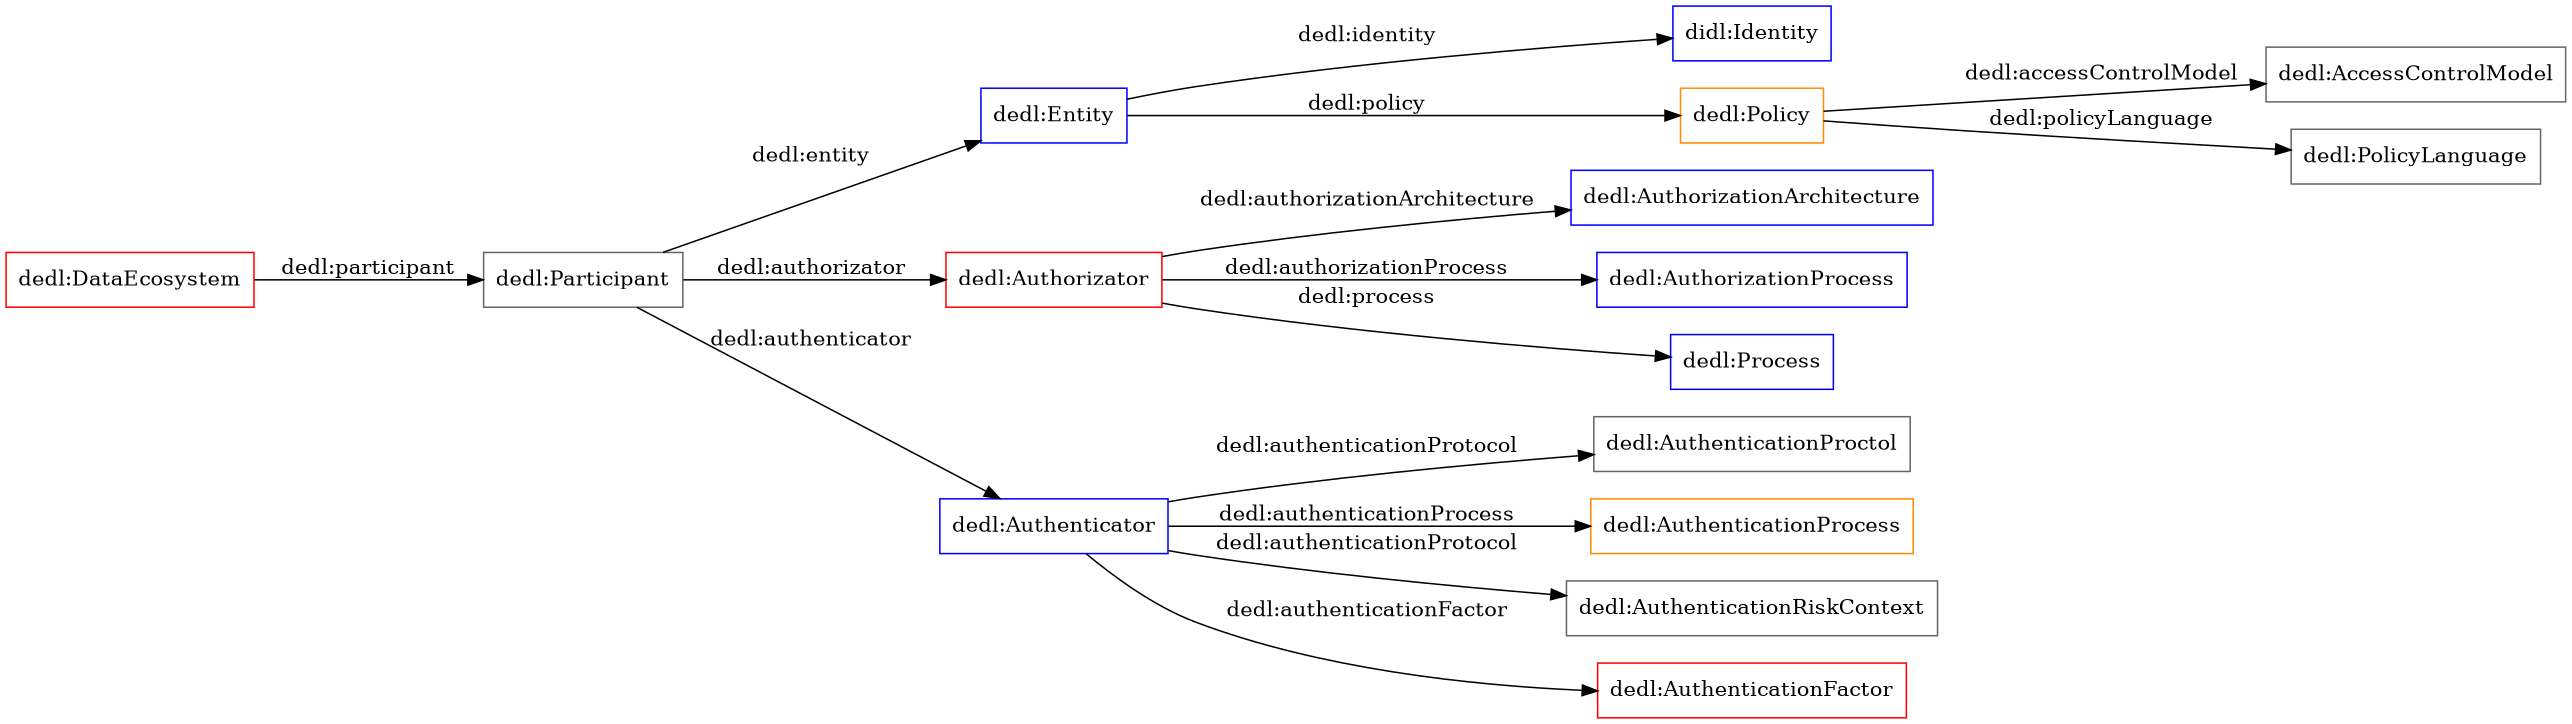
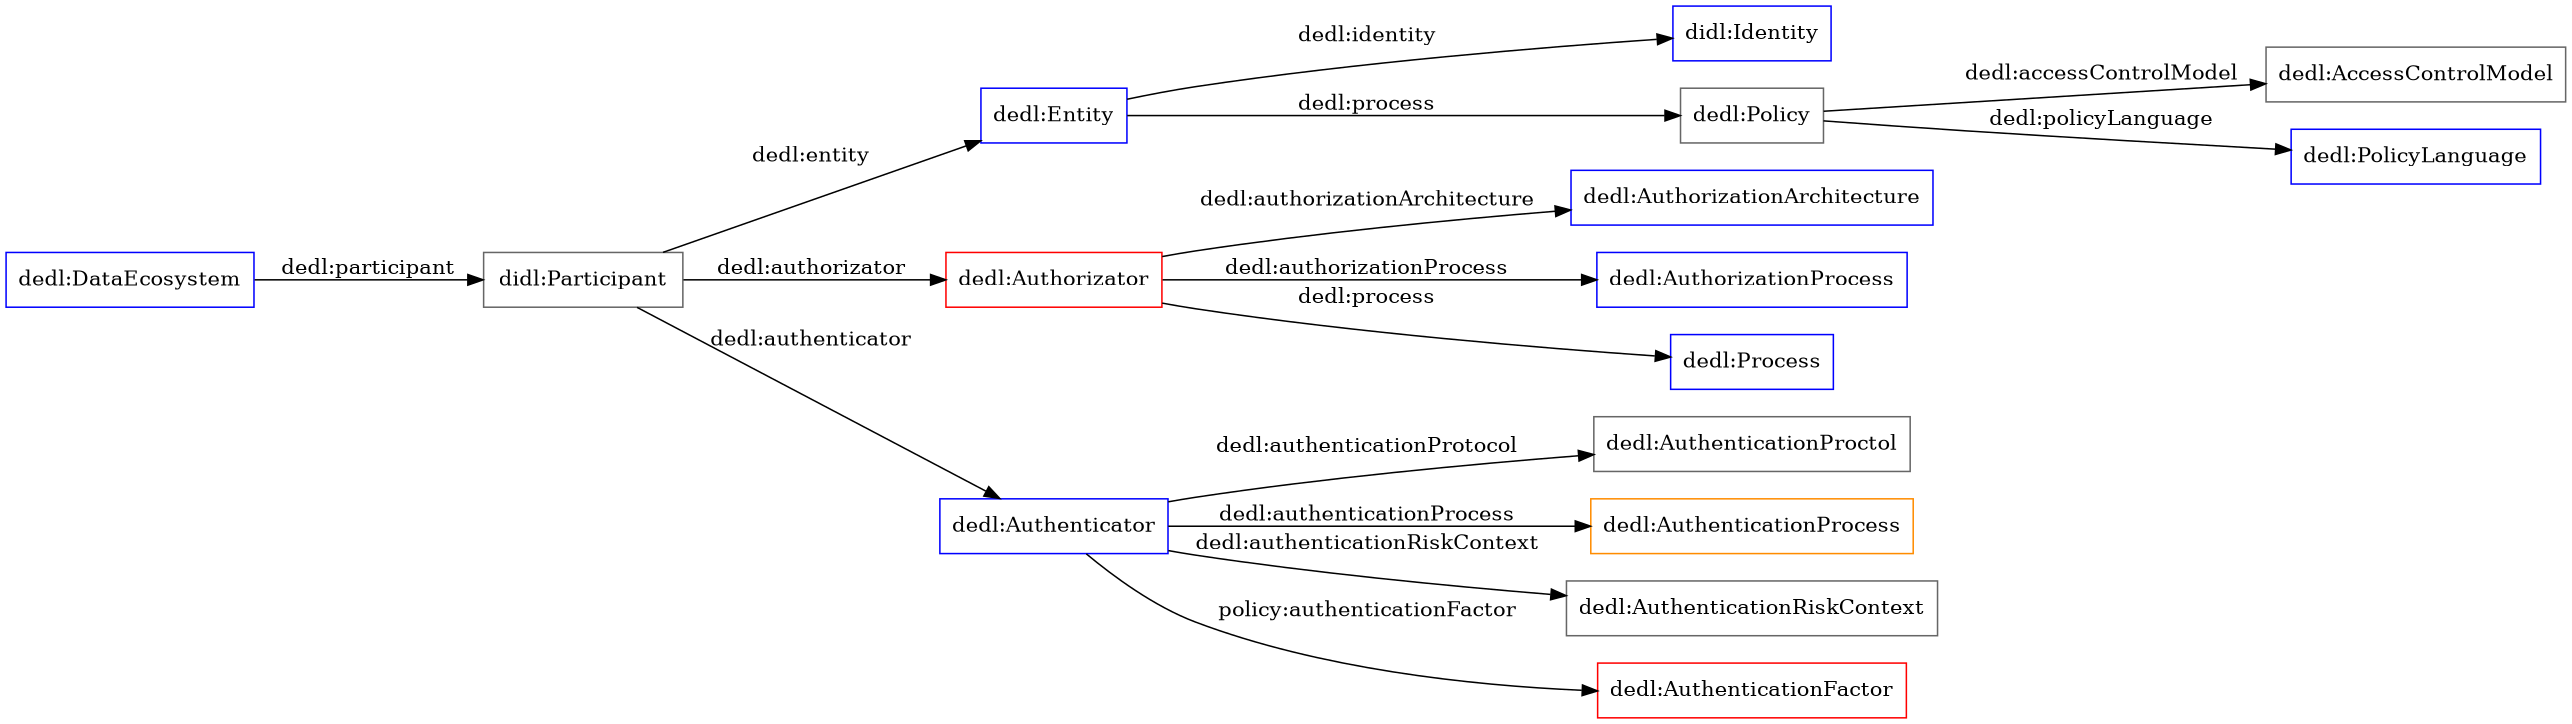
  digraph {
    rankdir=LR
    node [color=blue shape=rectangle]
-   "dedl:Participant" [color=gray40]
+   "dedl:Participant" [color=gray40 label="didl:Participant"]
    "dedl:Entity"
    "dedl:Authorizator" [color=red]
    "dedl:Authenticator"
    "didl:Identity"
-   "dedl:Policy" [color=darkorange]
+   "dedl:Policy" [color=gray40]
    "dedl:AuthorizationArchitecture"
    "dedl:AuthorizationProcess"
    "dedl:Process"
    "dedl:AuthenticationProctol" [color=gray40]
    "dedl:AuthenticationProcess" [color=darkorange]
    "dedl:AuthenticationRiskContext" [color=gray40]
    "dedl:AuthenticationFactor" [color=red]
    "dedl:AccessControlModel" [color=gray40]
-   "dedl:PolicyLanguage" [color=gray40]
-   "dedl:DataEcosystem" [color=red]
+   "dedl:PolicyLanguage"
+   "dedl:DataEcosystem"
    "dedl:Participant" -> "dedl:Entity" [label="dedl:entity"]
    "dedl:Participant" -> "dedl:Authorizator" [label="dedl:authorizator"]
    "dedl:Participant" -> "dedl:Authenticator" [label="dedl:authenticator"]
    "dedl:Entity" -> "didl:Identity" [label="dedl:identity"]
-   "dedl:Entity" -> "dedl:Policy" [label="dedl:policy"]
+   "dedl:Entity" -> "dedl:Policy" [label="dedl:process"]
    "dedl:Authorizator" -> "dedl:AuthorizationArchitecture" [label="dedl:authorizationArchitecture"]
    "dedl:Authorizator" -> "dedl:AuthorizationProcess" [label="dedl:authorizationProcess"]
    "dedl:Authorizator" -> "dedl:Process" [label="dedl:process"]
    "dedl:Authenticator" -> "dedl:AuthenticationProctol" [label="dedl:authenticationProtocol"]
    "dedl:Authenticator" -> "dedl:AuthenticationProcess" [label="dedl:authenticationProcess"]
-   "dedl:Authenticator" -> "dedl:AuthenticationRiskContext" [label="dedl:authenticationProtocol"]
-   "dedl:Authenticator" -> "dedl:AuthenticationFactor" [label="dedl:authenticationFactor"]
+   "dedl:Authenticator" -> "dedl:AuthenticationRiskContext" [label="dedl:authenticationRiskContext"]
+   "dedl:Authenticator" -> "dedl:AuthenticationFactor" [label="policy:authenticationFactor"]
    "dedl:Policy" -> "dedl:AccessControlModel" [label="dedl:accessControlModel"]
    "dedl:Policy" -> "dedl:PolicyLanguage" [label="dedl:policyLanguage"]
    "dedl:DataEcosystem" -> "dedl:Participant" [label="dedl:participant"]
  }
